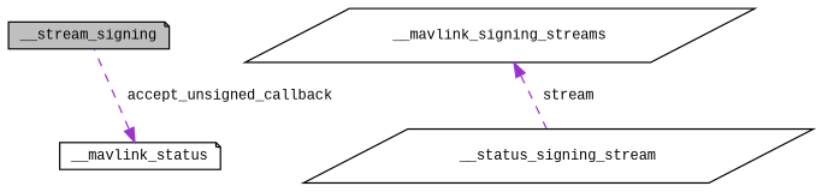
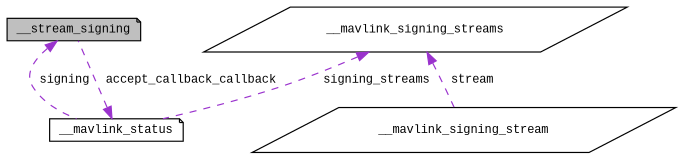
  digraph {
    fontname="Liberation Mono"
    node [color=black fillcolor=white fontname="Liberation Mono" fontsize=10 shape=note style=filled]
    edge [color=darkorchid3 dir=back fontname="Liberation Mono" fontsize=10 labelfontname=Helvetica labelfontsize=10 style=dashed]
    n1 [fillcolor=grey75 fontcolor=black height=0.2 label=__stream_signing width=0.4]
    n2 [height=0.2 label=__mavlink_status width=0.4]
    n3 [height=0.2 label=__mavlink_signing_streams shape=parallelogram width=0.4]
-   n4 [height=0.2 label=__status_signing_stream shape=parallelogram width=0.4]
-   n2 -> n1 [label=" accept_unsigned_callback"]
+   n4 [height=0.2 label=__mavlink_signing_stream shape=parallelogram width=0.4]
+   n1 -> n2 [label=" signing"]
+   n2 -> n1 [label=" accept_callback_callback"]
+   n3 -> n2 [label=" signing_streams"]
    n3 -> n4 [label=" stream"]
  }
